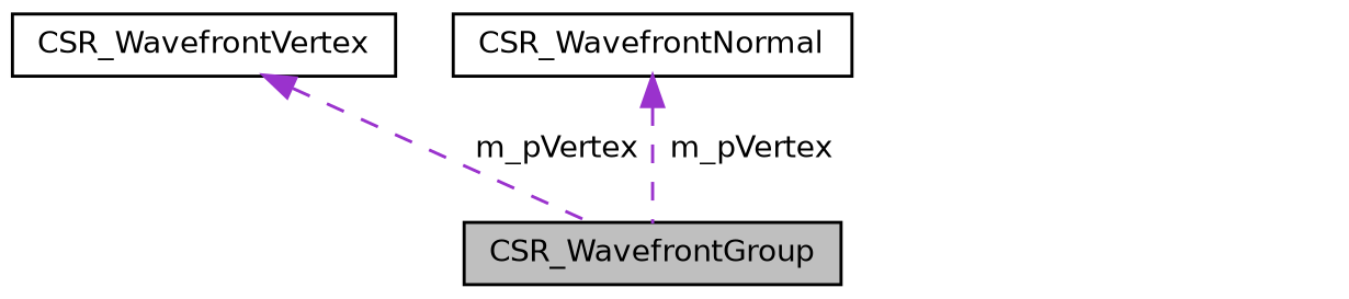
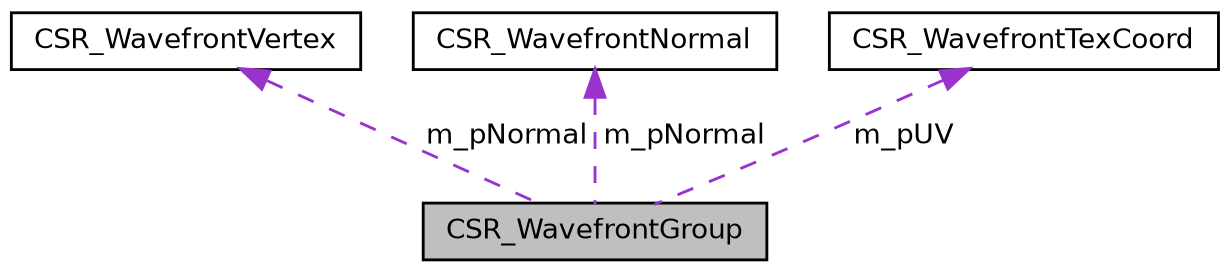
  digraph {
    node [color=black fillcolor=white fontname=Helvetica fontsize=10 shape=record style=filled]
    edge [color=darkorchid3 dir=back fontname=Helvetica fontsize=10 labelfontname=Helvetica labelfontsize=10 style=dashed]
    n1 [fillcolor=grey75 fontcolor=black height=0.2 label=CSR_WavefrontGroup width=0.4]
    n2 [height=0.2 label=CSR_WavefrontVertex width=0.4]
    n3 [height=0.2 label=CSR_WavefrontNormal width=0.4]
-   n2 -> n1 [label=" m_pVertex"]
-   n3 -> n1 [label=" m_pVertex"]
+   n4 [height=0.2 label=CSR_WavefrontTexCoord width=0.4]
+   n2 -> n1 [label=" m_pNormal"]
+   n3 -> n1 [label=" m_pNormal"]
+   n4 -> n1 [label=" m_pUV"]
  }
